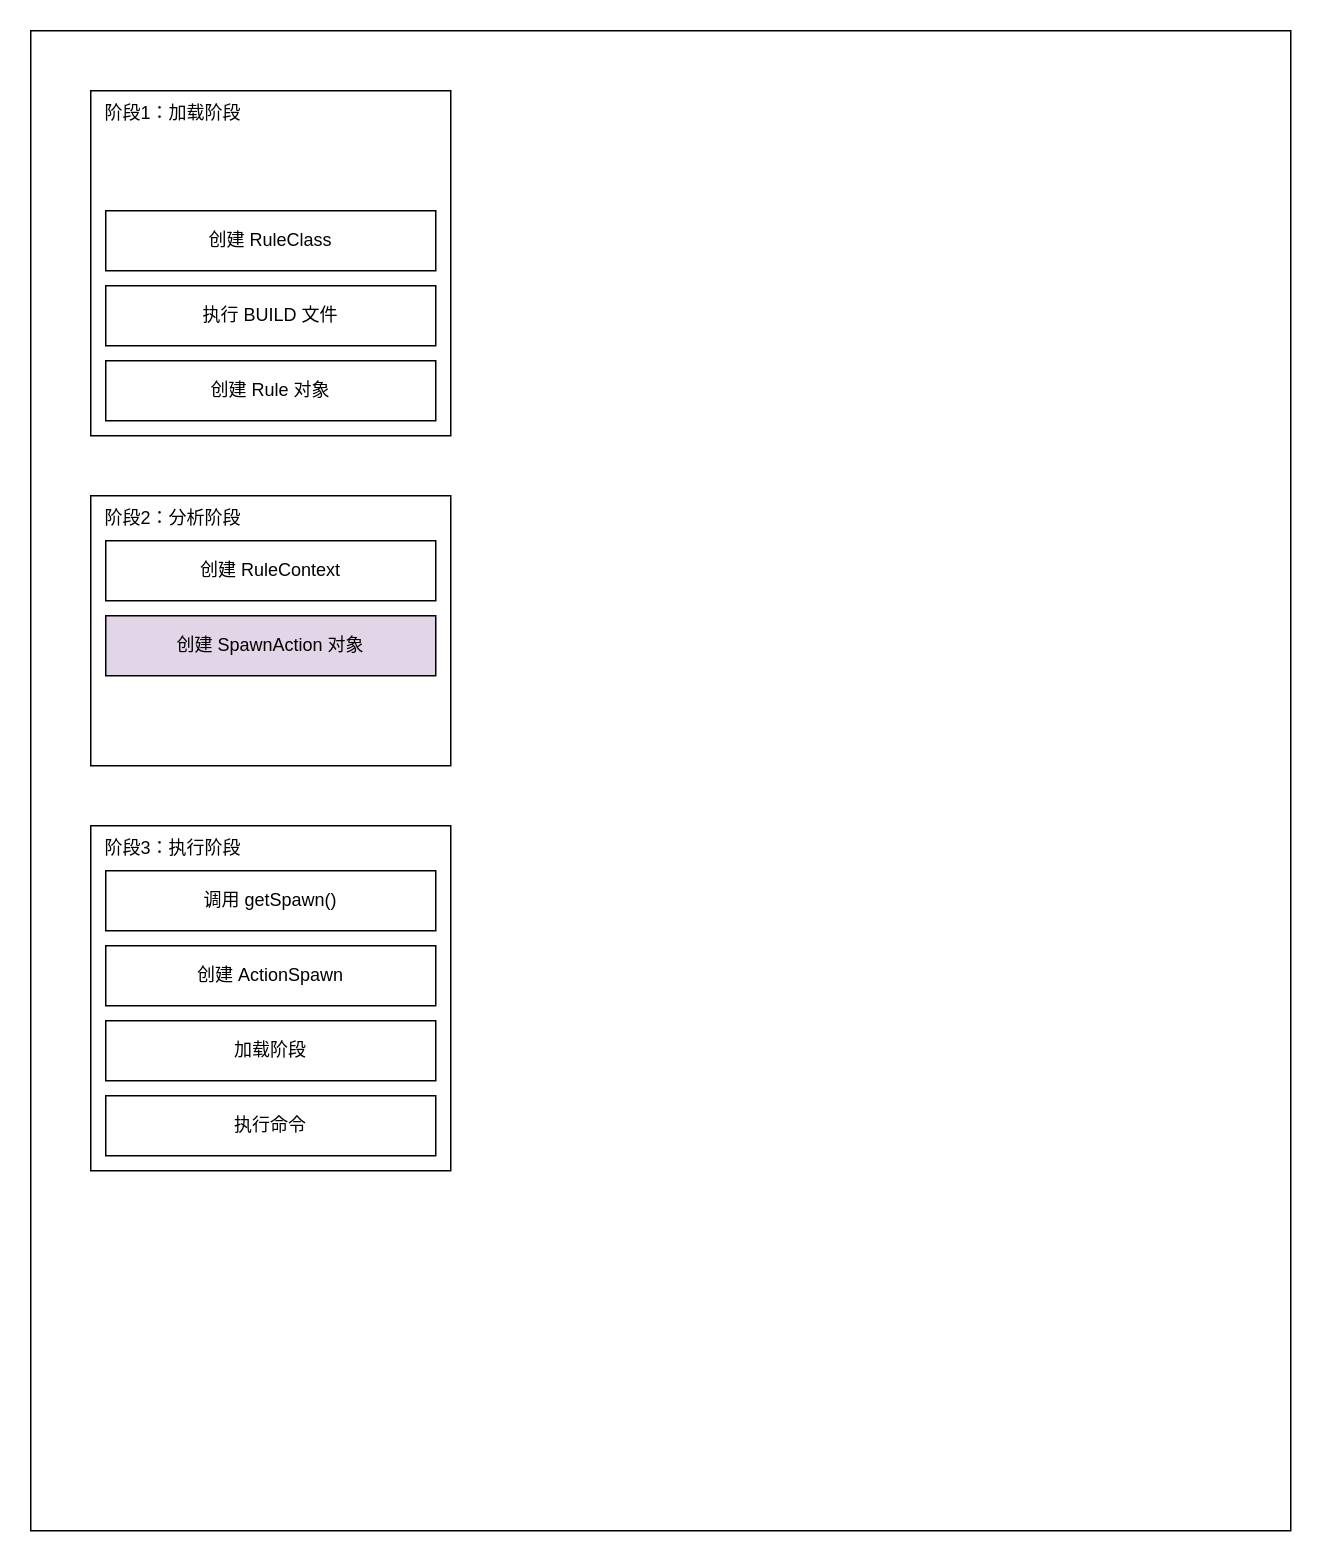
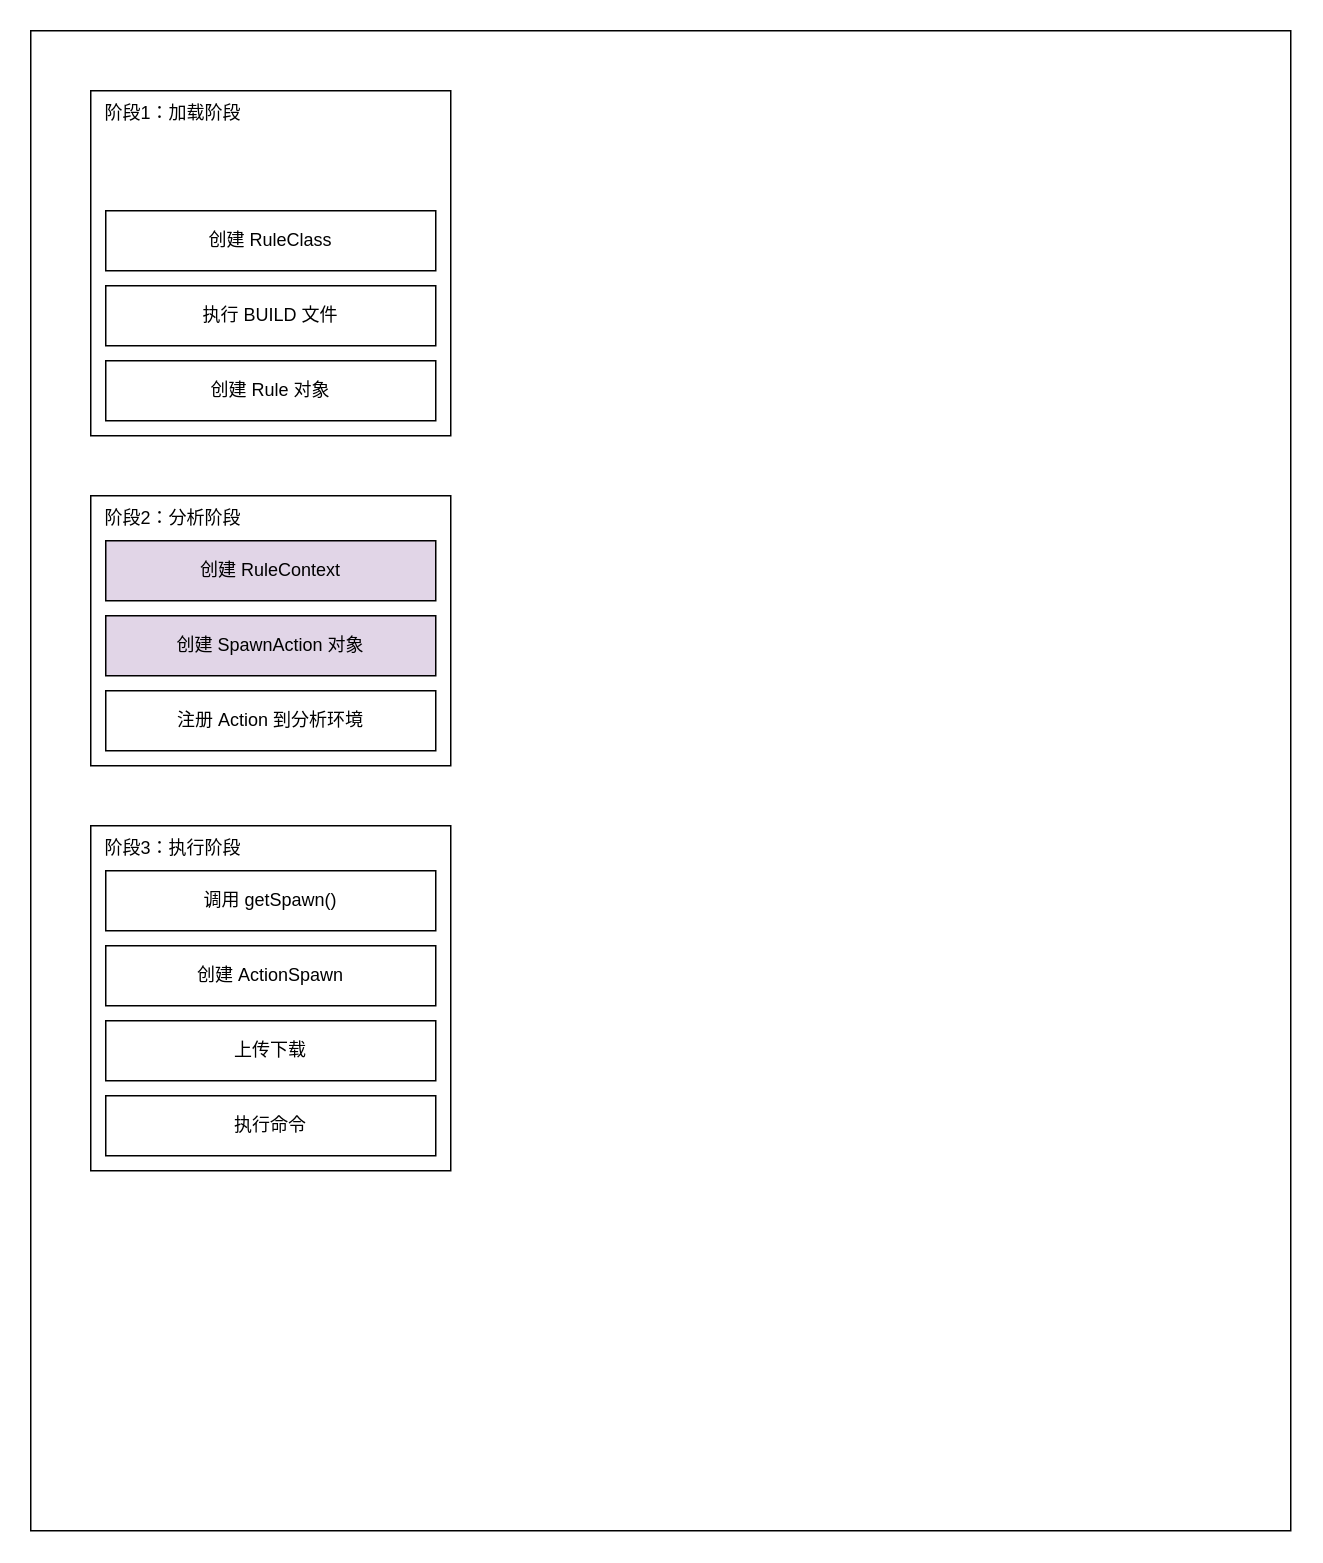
  <mxCell id="0" />
  <mxCell id="1" parent="0" />
  <mxCell id="2" value="" style="rounded=0;whiteSpace=wrap;html=1;" vertex="1" parent="1"><mxGeometry y="20" width="840" height="1000" as="geometry" x="20" /></mxCell>
  <mxCell id="3" value="" style="rounded=0;whiteSpace=wrap;html=1;" vertex="1" parent="1"><mxGeometry x="60" y="60" width="240" height="230" as="geometry" /></mxCell>
  <mxCell id="4" value="阶段1：加载阶段" style="text;html=1;align=center;verticalAlign=middle;whiteSpace=wrap;rounded=0;" vertex="1" parent="1"><mxGeometry x="60" y="60" width="110" height="30" as="geometry" /></mxCell>
  <mxCell id="5" value="创建 RuleClass" style="rounded=0;whiteSpace=wrap;html=1;" vertex="1" parent="1"><mxGeometry x="70" y="140" width="220" height="40" as="geometry" /></mxCell>
  <mxCell id="6" value="执行 BUILD 文件" style="rounded=0;whiteSpace=wrap;html=1;" vertex="1" parent="1"><mxGeometry x="70" y="190" width="220" height="40" as="geometry" /></mxCell>
  <mxCell id="7" value="创建 Rule 对象" style="rounded=0;whiteSpace=wrap;html=1;" vertex="1" parent="1"><mxGeometry x="70" y="240" width="220" height="40" as="geometry" /></mxCell>
  <mxCell id="8" value="" style="rounded=0;whiteSpace=wrap;html=1;" vertex="1" parent="1"><mxGeometry x="60" y="330" width="240" height="180" as="geometry" /></mxCell>
  <mxCell id="9" value="阶段2：分析阶段" style="text;html=1;align=center;verticalAlign=middle;whiteSpace=wrap;rounded=0;" vertex="1" parent="1"><mxGeometry x="60" y="330" width="110" height="30" as="geometry" /></mxCell>
- <mxCell id="10" value="创建 RuleContext" style="rounded=0;whiteSpace=wrap;html=1;" vertex="1" parent="1"><mxGeometry x="70" y="360" width="220" height="40" as="geometry" /></mxCell>
+ <mxCell id="10" value="创建 RuleContext" style="rounded=0;whiteSpace=wrap;html=1;fillColor=#e1d5e7;" vertex="1" parent="1"><mxGeometry x="70" y="360" width="220" height="40" as="geometry" /></mxCell>
  <mxCell id="11" value="创建 SpawnAction 对象" style="rounded=0;whiteSpace=wrap;html=1;fillColor=#e1d5e7;" vertex="1" parent="1"><mxGeometry x="70" y="410" width="220" height="40" as="geometry" /></mxCell>
+ <mxCell id="12" value="注册 Action 到分析环境" style="rounded=0;whiteSpace=wrap;html=1;" vertex="1" parent="1"><mxGeometry x="70" y="460" width="220" height="40" as="geometry" /></mxCell>
  <mxCell id="13" value="" style="rounded=0;whiteSpace=wrap;html=1;" vertex="1" parent="1"><mxGeometry x="60" y="550" width="240" height="230" as="geometry" /></mxCell>
  <mxCell id="14" value="阶段3：执行阶段" style="text;html=1;align=center;verticalAlign=middle;whiteSpace=wrap;rounded=0;" vertex="1" parent="1"><mxGeometry x="60" y="550" width="110" height="30" as="geometry" /></mxCell>
  <mxCell id="15" value="调用 getSpawn()" style="rounded=0;whiteSpace=wrap;html=1;" vertex="1" parent="1"><mxGeometry x="70" y="580" width="220" height="40" as="geometry" /></mxCell>
  <mxCell id="16" value="创建 ActionSpawn" style="rounded=0;whiteSpace=wrap;html=1;" vertex="1" parent="1"><mxGeometry x="70" y="630" width="220" height="40" as="geometry" /></mxCell>
- <mxCell id="17" value="加载阶段" style="rounded=0;whiteSpace=wrap;html=1;" vertex="1" parent="1"><mxGeometry x="70" y="680" width="220" height="40" as="geometry" /></mxCell>
+ <mxCell id="17" value="上传下载" style="rounded=0;whiteSpace=wrap;html=1;" vertex="1" parent="1"><mxGeometry x="70" y="680" width="220" height="40" as="geometry" /></mxCell>
  <mxCell id="18" value="执行命令" style="rounded=0;whiteSpace=wrap;html=1;" vertex="1" parent="1"><mxGeometry x="70" y="730" width="220" height="40" as="geometry" /></mxCell>
